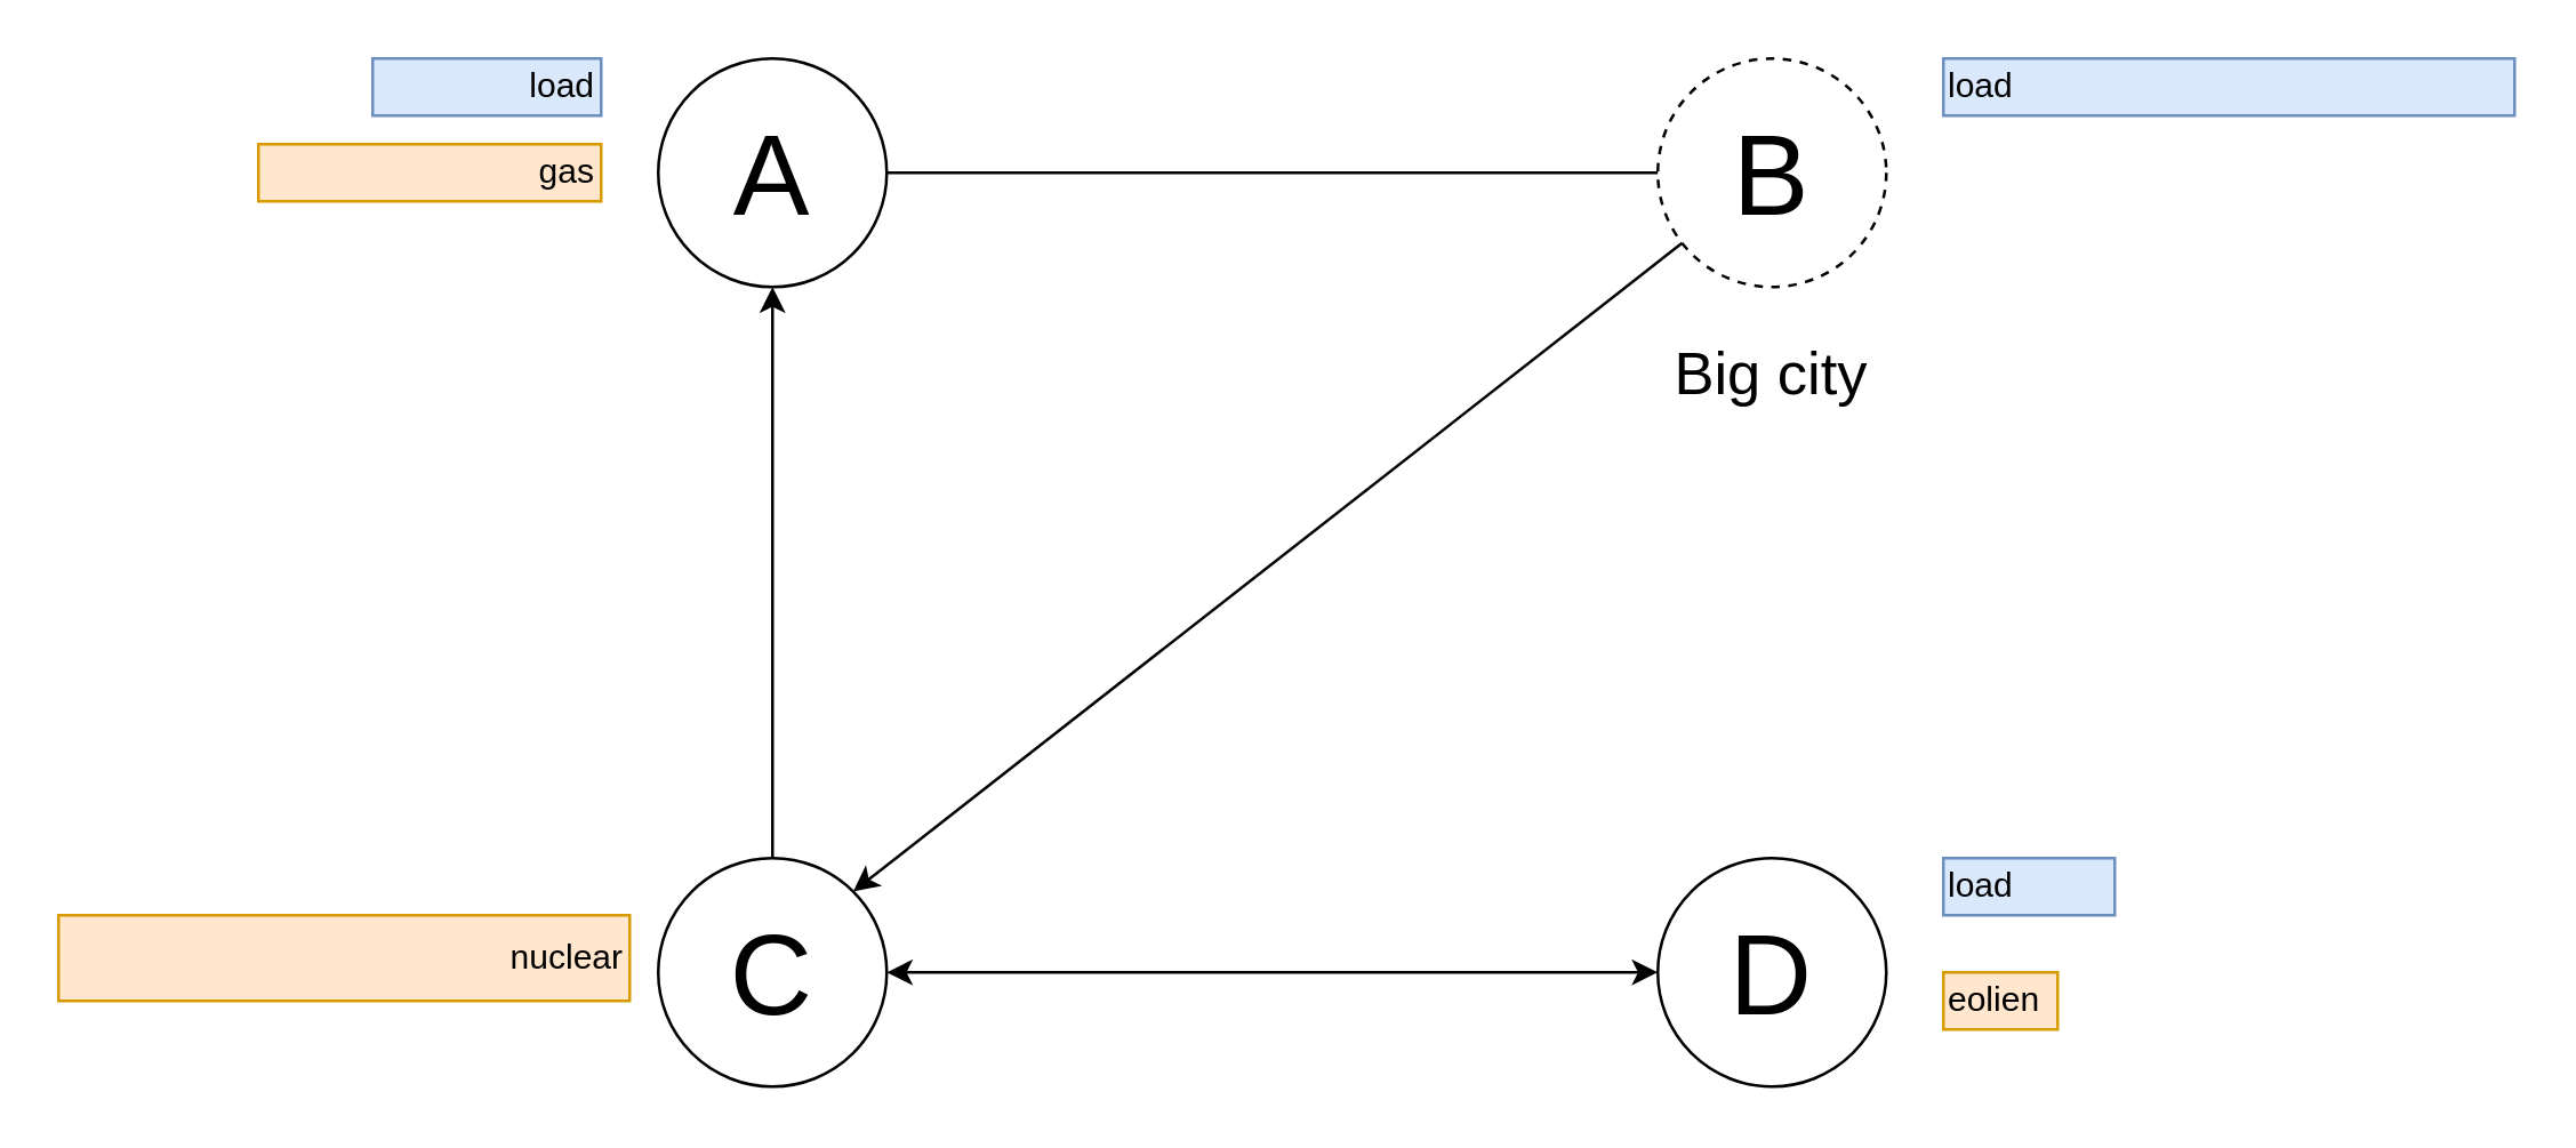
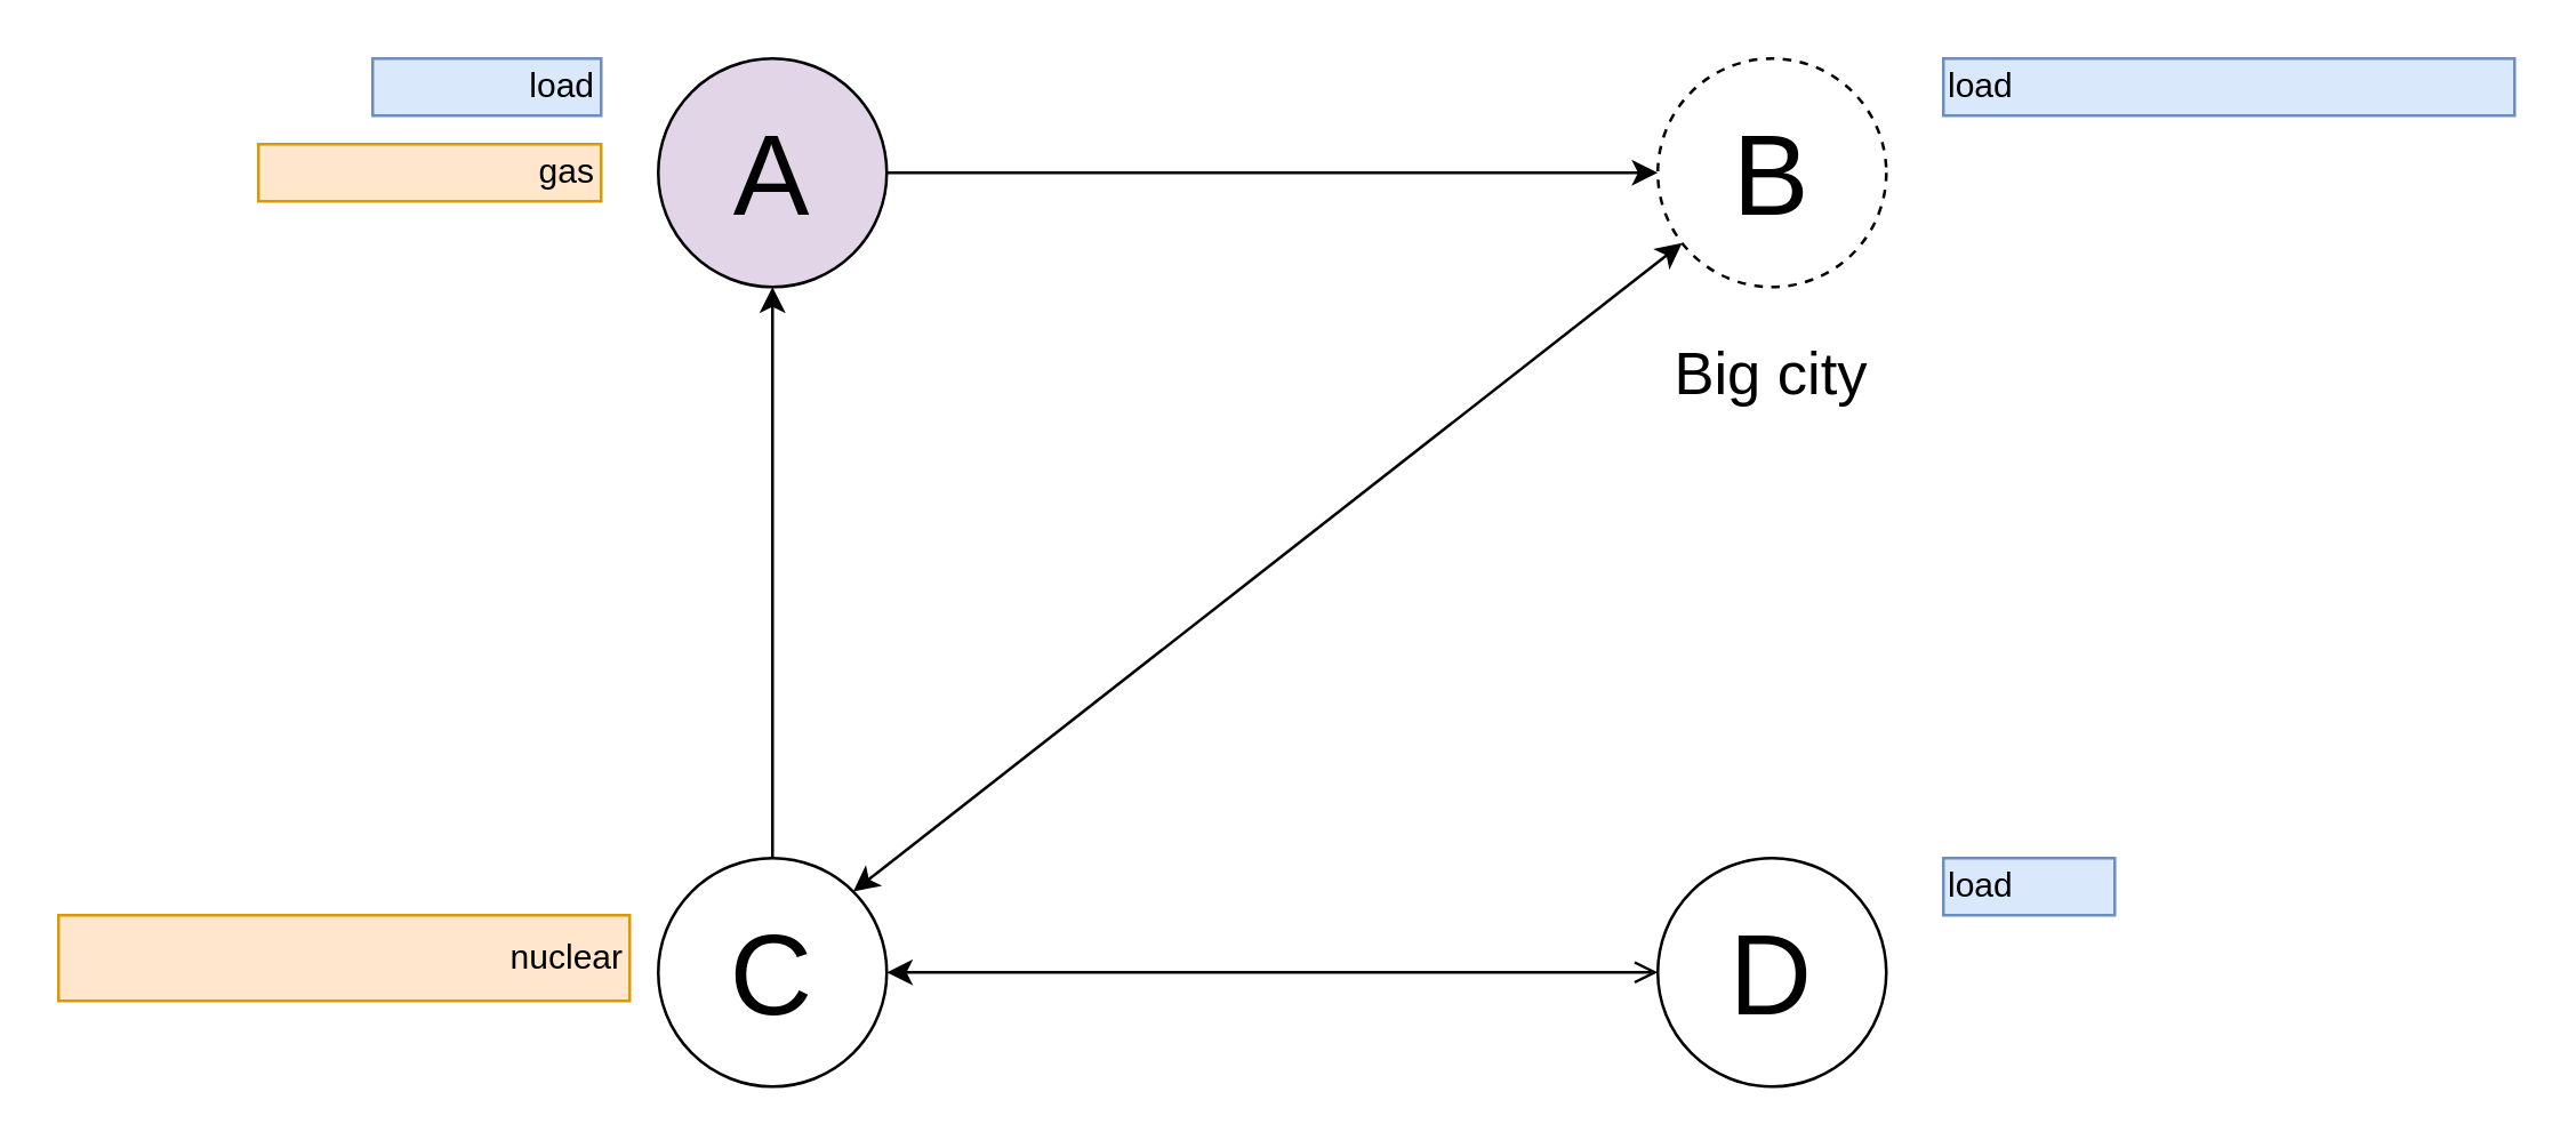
  <mxCell id="0" />
  <mxCell id="1" parent="0" />
- <mxCell id="2" value="&lt;font style=&quot;font-size: 40px&quot;&gt;A&lt;/font&gt;" style="ellipse;whiteSpace=wrap;html=1;aspect=fixed;" vertex="1" parent="1"><mxGeometry x="230" y="20" width="80" height="80" as="geometry" /></mxCell>
+ <mxCell id="2" value="&lt;font style=&quot;font-size: 40px&quot;&gt;A&lt;/font&gt;" style="ellipse;whiteSpace=wrap;html=1;aspect=fixed;fillColor=#e1d5e7;" vertex="1" parent="1"><mxGeometry x="230" y="20" width="80" height="80" as="geometry" /></mxCell>
  <mxCell id="3" value="&lt;font style=&quot;font-size: 40px&quot;&gt;B&lt;/font&gt;" style="ellipse;whiteSpace=wrap;html=1;aspect=fixed;dashed=1;" vertex="1" parent="1"><mxGeometry x="580" y="20" width="80" height="80" as="geometry" /></mxCell>
  <mxCell id="4" value="&lt;font style=&quot;font-size: 40px&quot;&gt;C&lt;/font&gt;" style="ellipse;whiteSpace=wrap;html=1;aspect=fixed;" vertex="1" parent="1"><mxGeometry x="230" y="300" width="80" height="80" as="geometry" /></mxCell>
  <mxCell id="5" value="&lt;font style=&quot;font-size: 40px&quot;&gt;D&lt;/font&gt;" style="ellipse;whiteSpace=wrap;html=1;aspect=fixed;" vertex="1" parent="1"><mxGeometry x="580" y="300" width="80" height="80" as="geometry" /></mxCell>
- <mxCell id="6" value="" style="endArrow=none;html=1;exitX=1;exitY=0.5;exitDx=0;exitDy=0;entryX=0;entryY=0.5;entryDx=0;entryDy=0;" edge="1" parent="1" source="2" target="3"><mxGeometry width="50" height="50" relative="1" as="geometry"><mxPoint x="350" y="80" as="sourcePoint" /><mxPoint x="460" y="260" as="targetPoint" /></mxGeometry></mxCell>
+ <mxCell id="6" value="" style="endArrow=classic;html=1;exitX=1;exitY=0.5;exitDx=0;exitDy=0;entryX=0;entryY=0.5;entryDx=0;entryDy=0;" edge="1" parent="1" source="2" target="3"><mxGeometry width="50" height="50" relative="1" as="geometry"><mxPoint x="350" y="80" as="sourcePoint" /><mxPoint x="460" y="260" as="targetPoint" /></mxGeometry></mxCell>
  <mxCell id="7" value="" style="endArrow=classic;html=1;entryX=0.5;entryY=1;entryDx=0;entryDy=0;exitX=0.5;exitY=0;exitDx=0;exitDy=0;" edge="1" parent="1" source="4" target="2"><mxGeometry width="50" height="50" relative="1" as="geometry"><mxPoint x="410" y="310" as="sourcePoint" /><mxPoint x="460" y="260" as="targetPoint" /></mxGeometry></mxCell>
- <mxCell id="8" value="" style="endArrow=none;startArrow=classic;html=1;exitX=1;exitY=0;exitDx=0;exitDy=0;" edge="1" parent="1" source="4" target="3"><mxGeometry width="50" height="50" relative="1" as="geometry"><mxPoint x="410" y="310" as="sourcePoint" /><mxPoint x="460" y="260" as="targetPoint" /></mxGeometry></mxCell>
- <mxCell id="9" value="" style="endArrow=classic;startArrow=classic;html=1;exitX=1;exitY=0.5;exitDx=0;exitDy=0;entryX=0;entryY=0.5;entryDx=0;entryDy=0;" edge="1" parent="1" source="4" target="5"><mxGeometry width="50" height="50" relative="1" as="geometry"><mxPoint x="410" y="310" as="sourcePoint" /><mxPoint x="460" y="260" as="targetPoint" /></mxGeometry></mxCell>
+ <mxCell id="8" value="" style="endArrow=classic;startArrow=classic;html=1;exitX=1;exitY=0;exitDx=0;exitDy=0;" edge="1" parent="1" source="4" target="3"><mxGeometry width="50" height="50" relative="1" as="geometry"><mxPoint x="410" y="310" as="sourcePoint" /><mxPoint x="460" y="260" as="targetPoint" /></mxGeometry></mxCell>
+ <mxCell id="9" value="" style="endArrow=open;startArrow=classic;html=1;exitX=1;exitY=0.5;exitDx=0;exitDy=0;entryX=0;entryY=0.5;entryDx=0;entryDy=0;" edge="1" parent="1" source="4" target="5"><mxGeometry width="50" height="50" relative="1" as="geometry"><mxPoint x="410" y="310" as="sourcePoint" /><mxPoint x="460" y="260" as="targetPoint" /></mxGeometry></mxCell>
  <mxCell id="10" value="load" style="rounded=0;whiteSpace=wrap;html=1;fillColor=#dae8fc;strokeColor=#6c8ebf;align=right;" vertex="1" parent="1"><mxGeometry x="130" y="20" width="80" height="20" as="geometry" /></mxCell>
  <mxCell id="11" value="load" style="rounded=0;whiteSpace=wrap;html=1;fillColor=#dae8fc;strokeColor=#6c8ebf;align=left;" vertex="1" parent="1"><mxGeometry x="680" y="20" width="200" height="20" as="geometry" /></mxCell>
  <mxCell id="12" value="load" style="rounded=0;whiteSpace=wrap;html=1;fillColor=#dae8fc;strokeColor=#6c8ebf;align=left;" vertex="1" parent="1"><mxGeometry x="680" y="300" width="60" height="20" as="geometry" /></mxCell>
  <mxCell id="13" value="gas" style="rounded=0;whiteSpace=wrap;html=1;fillColor=#ffe6cc;strokeColor=#d79b00;align=right;" vertex="1" parent="1"><mxGeometry x="90" y="50" width="120" height="20" as="geometry" /></mxCell>
  <mxCell id="14" value="nuclear" style="rounded=0;whiteSpace=wrap;html=1;fillColor=#ffe6cc;strokeColor=#d79b00;align=right;" vertex="1" parent="1"><mxGeometry x="20" y="320" width="200" height="30" as="geometry" /></mxCell>
- <mxCell id="15" value="eolien" style="rounded=0;whiteSpace=wrap;html=1;fillColor=#ffe6cc;strokeColor=#d79b00;align=left;" vertex="1" parent="1"><mxGeometry x="680" y="340" width="40" height="20" as="geometry" /></mxCell>
  <mxCell id="16" value="&lt;font style=&quot;font-size: 21px&quot;&gt;Big city&lt;/font&gt;" style="text;html=1;strokeColor=none;fillColor=none;align=center;verticalAlign=middle;whiteSpace=wrap;rounded=0;" vertex="1" parent="1"><mxGeometry x="580" y="120" width="80" height="20" as="geometry" /></mxCell>
